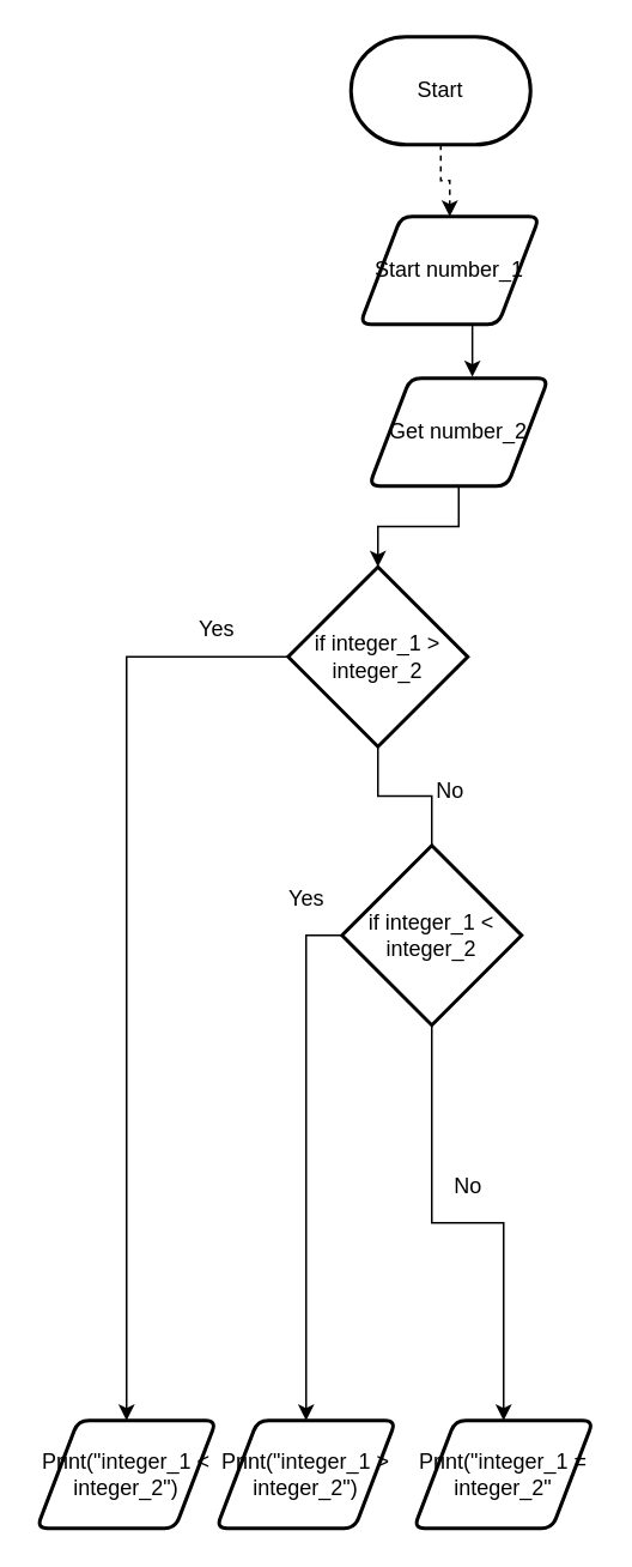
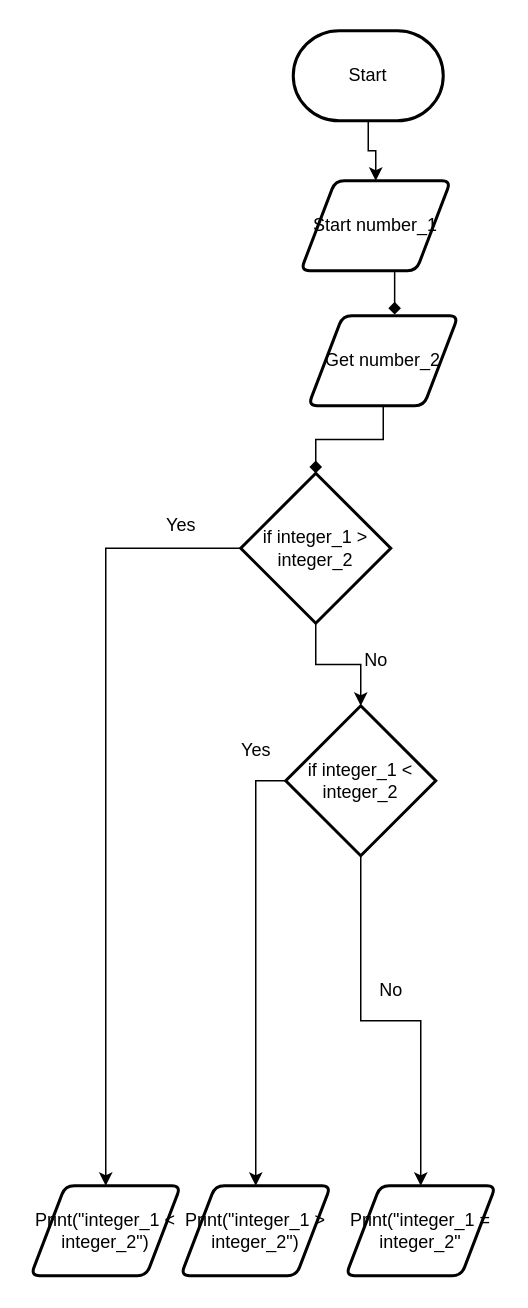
  <mxCell id="0" />
  <mxCell id="1" parent="0" />
- <mxCell id="2" style="edgeStyle=orthogonalEdgeStyle;rounded=0;orthogonalLoop=1;jettySize=auto;html=1;exitX=0.5;exitY=1;exitDx=0;exitDy=0;exitPerimeter=0;entryX=0.5;entryY=0;entryDx=0;entryDy=0;dashed=1;" edge="1" parent="1" source="3" target="5"><mxGeometry relative="1" as="geometry" /></mxCell>
+ <mxCell id="2" style="edgeStyle=orthogonalEdgeStyle;rounded=0;orthogonalLoop=1;jettySize=auto;html=1;exitX=0.5;exitY=1;exitDx=0;exitDy=0;exitPerimeter=0;entryX=0.5;entryY=0;entryDx=0;entryDy=0;" edge="1" parent="1" source="3" target="5"><mxGeometry relative="1" as="geometry" /></mxCell>
  <mxCell id="3" value="Start" style="strokeWidth=2;html=1;shape=mxgraph.flowchart.terminator;whiteSpace=wrap;" vertex="1" parent="1"><mxGeometry x="195" y="20" width="100" height="60" as="geometry" /></mxCell>
- <mxCell id="4" style="edgeStyle=orthogonalEdgeStyle;rounded=0;orthogonalLoop=1;jettySize=auto;html=1;exitX=0.5;exitY=1;exitDx=0;exitDy=0;entryX=0.576;entryY=-0.014;entryDx=0;entryDy=0;entryPerimeter=0;" edge="1" parent="1" source="5" target="7"><mxGeometry relative="1" as="geometry" /></mxCell>
+ <mxCell id="4" style="edgeStyle=orthogonalEdgeStyle;rounded=0;orthogonalLoop=1;jettySize=auto;html=1;exitX=0.5;exitY=1;exitDx=0;exitDy=0;entryX=0.576;entryY=-0.014;entryDx=0;entryDy=0;entryPerimeter=0;endArrow=diamond;" edge="1" parent="1" source="5" target="7"><mxGeometry relative="1" as="geometry" /></mxCell>
  <mxCell id="5" value="Start number_1" style="shape=parallelogram;html=1;strokeWidth=2;perimeter=parallelogramPerimeter;whiteSpace=wrap;rounded=1;arcSize=12;size=0.23;" vertex="1" parent="1"><mxGeometry x="200" y="120" width="100" height="60" as="geometry" /></mxCell>
- <mxCell id="6" style="edgeStyle=orthogonalEdgeStyle;rounded=0;orthogonalLoop=1;jettySize=auto;html=1;exitX=0.5;exitY=1;exitDx=0;exitDy=0;entryX=0.5;entryY=0;entryDx=0;entryDy=0;entryPerimeter=0;" edge="1" parent="1" source="7" target="10"><mxGeometry relative="1" as="geometry" /></mxCell>
+ <mxCell id="6" style="edgeStyle=orthogonalEdgeStyle;rounded=0;orthogonalLoop=1;jettySize=auto;html=1;exitX=0.5;exitY=1;exitDx=0;exitDy=0;entryX=0.5;entryY=0;entryDx=0;entryDy=0;entryPerimeter=0;endArrow=diamond;" edge="1" parent="1" source="7" target="10"><mxGeometry relative="1" as="geometry" /></mxCell>
  <mxCell id="7" value="Get number_2" style="shape=parallelogram;html=1;strokeWidth=2;perimeter=parallelogramPerimeter;whiteSpace=wrap;rounded=1;arcSize=12;size=0.23;" vertex="1" parent="1"><mxGeometry x="205" y="210" width="100" height="60" as="geometry" /></mxCell>
- <mxCell id="8" style="edgeStyle=orthogonalEdgeStyle;rounded=0;orthogonalLoop=1;jettySize=auto;html=1;exitX=0.5;exitY=1;exitDx=0;exitDy=0;exitPerimeter=0;entryX=0.5;entryY=0;entryDx=0;entryDy=0;entryPerimeter=0;endArrow=none;" edge="1" parent="1" source="10" target="13"><mxGeometry relative="1" as="geometry" /></mxCell>
+ <mxCell id="8" style="edgeStyle=orthogonalEdgeStyle;rounded=0;orthogonalLoop=1;jettySize=auto;html=1;exitX=0.5;exitY=1;exitDx=0;exitDy=0;exitPerimeter=0;entryX=0.5;entryY=0;entryDx=0;entryDy=0;entryPerimeter=0;" edge="1" parent="1" source="10" target="13"><mxGeometry relative="1" as="geometry" /></mxCell>
  <mxCell id="9" style="edgeStyle=orthogonalEdgeStyle;rounded=0;orthogonalLoop=1;jettySize=auto;html=1;exitX=0;exitY=0.5;exitDx=0;exitDy=0;exitPerimeter=0;entryX=0.5;entryY=0;entryDx=0;entryDy=0;" edge="1" parent="1" source="10" target="14"><mxGeometry relative="1" as="geometry" /></mxCell>
  <mxCell id="10" value="if integer_1 &amp;gt; integer_2" style="strokeWidth=2;html=1;shape=mxgraph.flowchart.decision;whiteSpace=wrap;" vertex="1" parent="1"><mxGeometry x="160" y="315" width="100" height="100" as="geometry" /></mxCell>
  <mxCell id="11" style="edgeStyle=orthogonalEdgeStyle;rounded=0;orthogonalLoop=1;jettySize=auto;html=1;exitX=0;exitY=0.5;exitDx=0;exitDy=0;exitPerimeter=0;entryX=0.5;entryY=0;entryDx=0;entryDy=0;" edge="1" parent="1" source="13" target="15"><mxGeometry relative="1" as="geometry" /></mxCell>
  <mxCell id="12" style="edgeStyle=orthogonalEdgeStyle;rounded=0;orthogonalLoop=1;jettySize=auto;html=1;exitX=0.5;exitY=1;exitDx=0;exitDy=0;exitPerimeter=0;entryX=0.5;entryY=0;entryDx=0;entryDy=0;" edge="1" parent="1" source="13" target="16"><mxGeometry relative="1" as="geometry" /></mxCell>
  <mxCell id="13" value="if integer_1 &amp;lt; integer_2" style="strokeWidth=2;html=1;shape=mxgraph.flowchart.decision;whiteSpace=wrap;" vertex="1" parent="1"><mxGeometry x="190" y="470" width="100" height="100" as="geometry" /></mxCell>
  <mxCell id="14" value="Print(&quot;integer_1 &amp;lt; integer_2&quot;)" style="shape=parallelogram;html=1;strokeWidth=2;perimeter=parallelogramPerimeter;whiteSpace=wrap;rounded=1;arcSize=12;size=0.23;" vertex="1" parent="1"><mxGeometry x="20" y="790" width="100" height="60" as="geometry" /></mxCell>
  <mxCell id="15" value="Print(&quot;integer_1 &amp;gt; integer_2&quot;)" style="shape=parallelogram;html=1;strokeWidth=2;perimeter=parallelogramPerimeter;whiteSpace=wrap;rounded=1;arcSize=12;size=0.23;" vertex="1" parent="1"><mxGeometry x="120" y="790" width="100" height="60" as="geometry" /></mxCell>
  <mxCell id="16" value="Print(&quot;integer_1 = integer_2&quot;" style="shape=parallelogram;html=1;strokeWidth=2;perimeter=parallelogramPerimeter;whiteSpace=wrap;rounded=1;arcSize=12;size=0.23;" vertex="1" parent="1"><mxGeometry x="230" y="790" width="100" height="60" as="geometry" /></mxCell>
  <mxCell id="17" value="Yes" style="text;html=1;align=center;verticalAlign=middle;resizable=0;points=[];autosize=1;strokeColor=none;" vertex="1" parent="1"><mxGeometry x="100" y="340" width="40" height="20" as="geometry" /></mxCell>
  <mxCell id="18" value="No" style="text;html=1;align=center;verticalAlign=middle;resizable=0;points=[];autosize=1;strokeColor=none;" vertex="1" parent="1"><mxGeometry x="235" y="430" width="30" height="20" as="geometry" /></mxCell>
  <mxCell id="19" value="Yes" style="text;html=1;align=center;verticalAlign=middle;resizable=0;points=[];autosize=1;strokeColor=none;" vertex="1" parent="1"><mxGeometry x="150" y="490" width="40" height="20" as="geometry" /></mxCell>
  <mxCell id="20" value="No" style="text;html=1;align=center;verticalAlign=middle;resizable=0;points=[];autosize=1;strokeColor=none;" vertex="1" parent="1"><mxGeometry x="245" y="650" width="30" height="20" as="geometry" /></mxCell>
